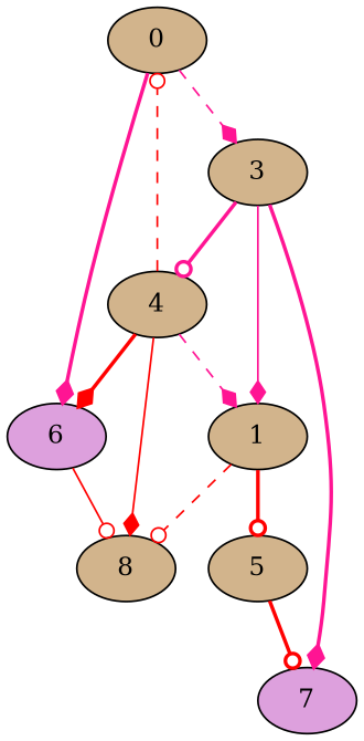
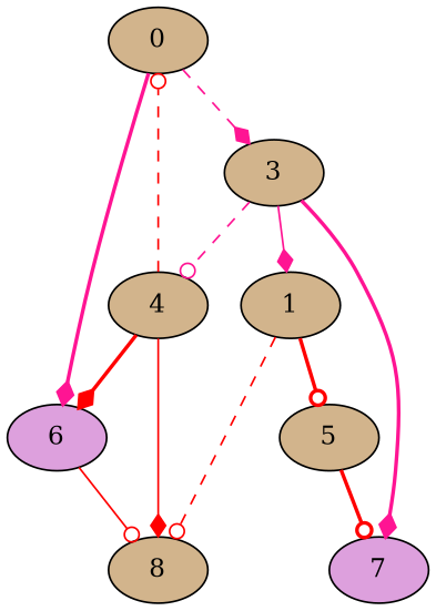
  digraph {
    node [fillcolor=tan style=filled]
    edge [arrowhead=diamond color=red style=bold]
    n1 [label=0]
    4
    1
    6 [fillcolor=plum]
    8
    3
    5
    7 [fillcolor=plum]
    n1 -> 6 [color=deeppink]
    n1 -> 3 [color=deeppink style=dashed]
    4 -> n1 [arrowhead=odot style=dashed]
-   4 -> 1 [color=deeppink style=dashed]
    4 -> 6
    4 -> 8 [style=solid]
    1 -> 8 [arrowhead=odot style=dashed]
    1 -> 5 [arrowhead=odot]
    6 -> 8 [arrowhead=odot style=solid]
-   3 -> 4 [arrowhead=odot color=deeppink]
+   3 -> 4 [arrowhead=odot color=deeppink style=dashed]
    3 -> 1 [color=deeppink style=solid]
    3 -> 7 [color=deeppink]
    5 -> 7 [arrowhead=odot]
  }
